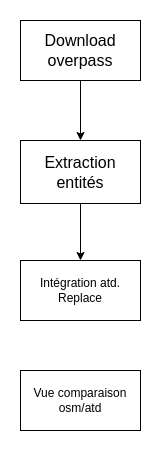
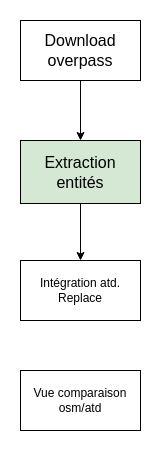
  <mxCell id="0" />
  <mxCell id="1" parent="0" />
  <mxCell id="2" style="edgeStyle=orthogonalEdgeStyle;rounded=0;orthogonalLoop=1;jettySize=auto;html=1;entryX=0.5;entryY=0;entryDx=0;entryDy=0;" edge="1" parent="1" source="3" target="5"><mxGeometry relative="1" as="geometry" /></mxCell>
  <mxCell id="3" value="Download overpass" style="whiteSpace=wrap;html=1;fontSize=16;" vertex="1" parent="1"><mxGeometry x="20" y="20" width="120" height="60" as="geometry" /></mxCell>
  <mxCell id="4" style="edgeStyle=orthogonalEdgeStyle;rounded=0;orthogonalLoop=1;jettySize=auto;html=1;entryX=0.5;entryY=0;entryDx=0;entryDy=0;" edge="1" parent="1" source="5" target="6"><mxGeometry relative="1" as="geometry"><mxPoint x="80" y="250" as="targetPoint" /></mxGeometry></mxCell>
- <mxCell id="5" value="Extraction entités" style="whiteSpace=wrap;html=1;fontSize=16;" vertex="1" parent="1"><mxGeometry x="20" y="140" width="120" height="63" as="geometry" /></mxCell>
+ <mxCell id="5" value="Extraction entités" style="whiteSpace=wrap;html=1;fontSize=16;fillColor=#d5e8d4;" vertex="1" parent="1"><mxGeometry x="20" y="140" width="120" height="63" as="geometry" /></mxCell>
  <mxCell id="6" value="Intégration atd. Replace" style="whiteSpace=wrap;html=1;" vertex="1" parent="1"><mxGeometry x="20" y="260" width="120" height="60" as="geometry" /></mxCell>
  <mxCell id="7" value="Vue comparaison osm/atd" style="whiteSpace=wrap;html=1;" vertex="1" parent="1"><mxGeometry x="20" y="370" width="120" height="60" as="geometry" /></mxCell>
